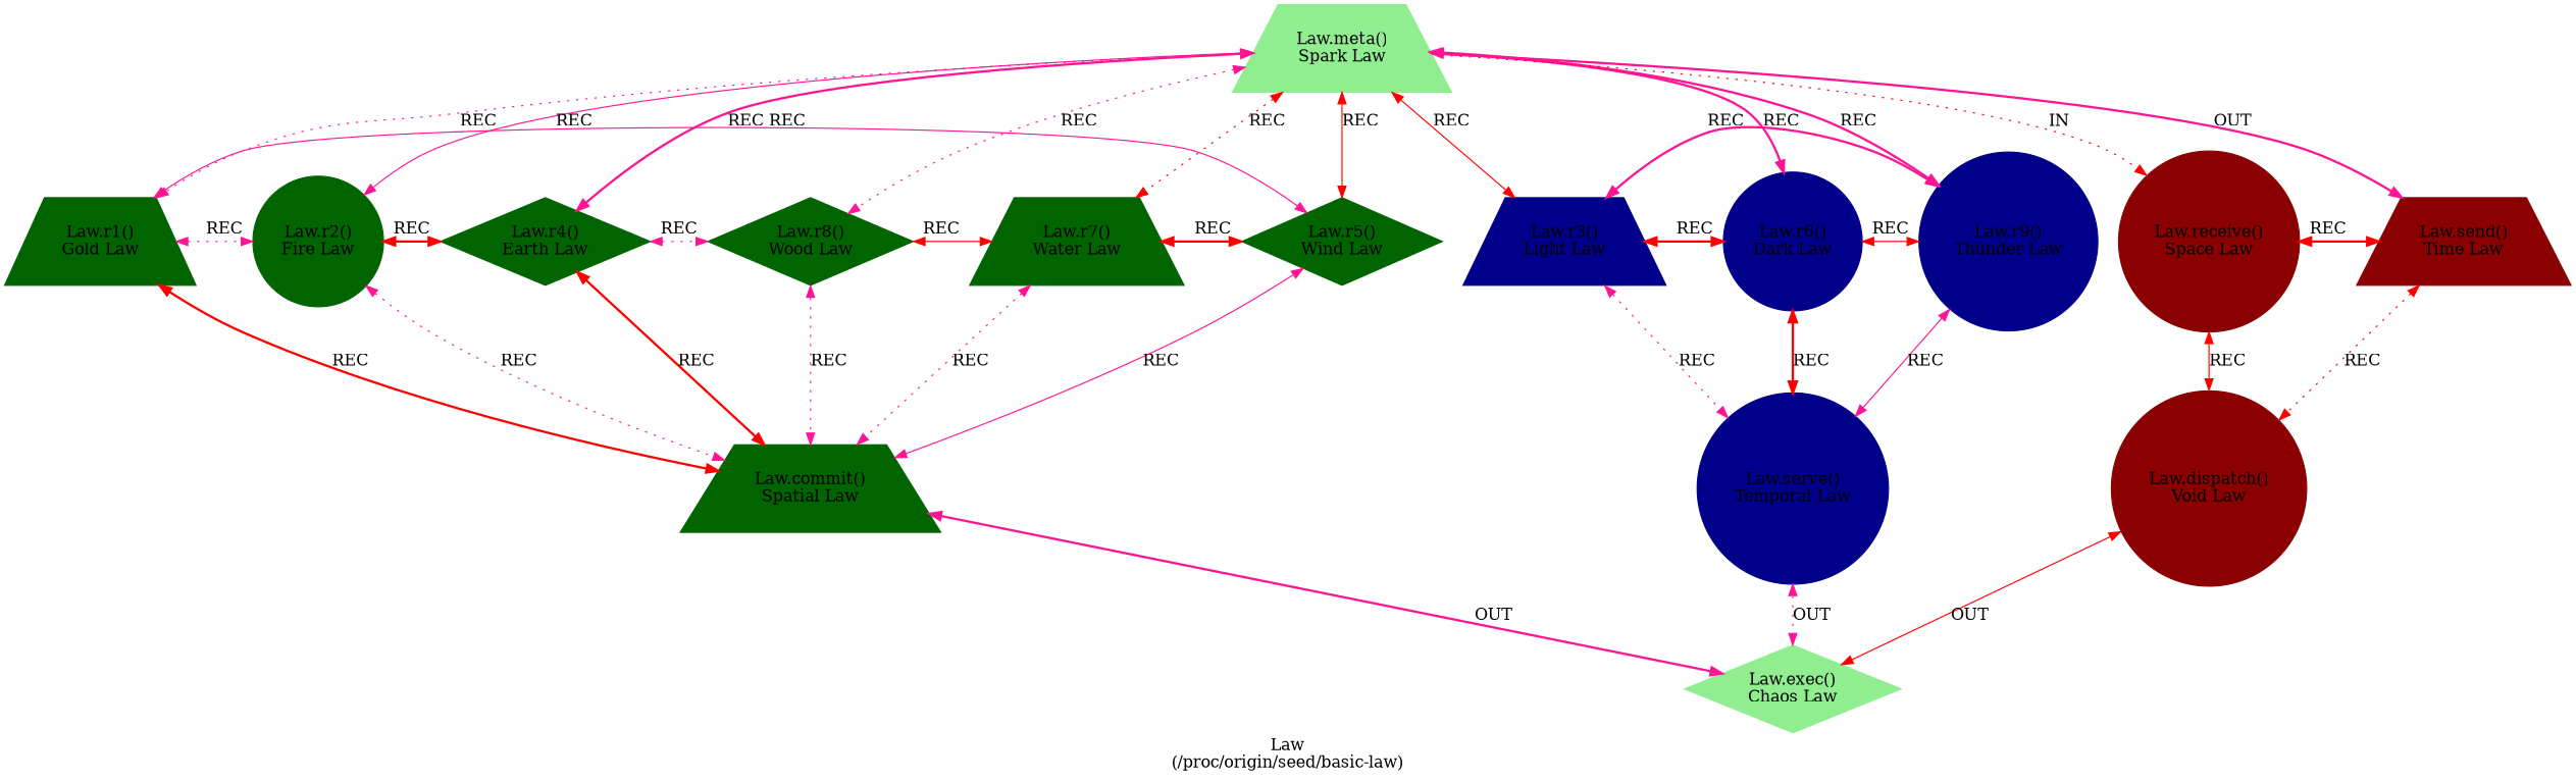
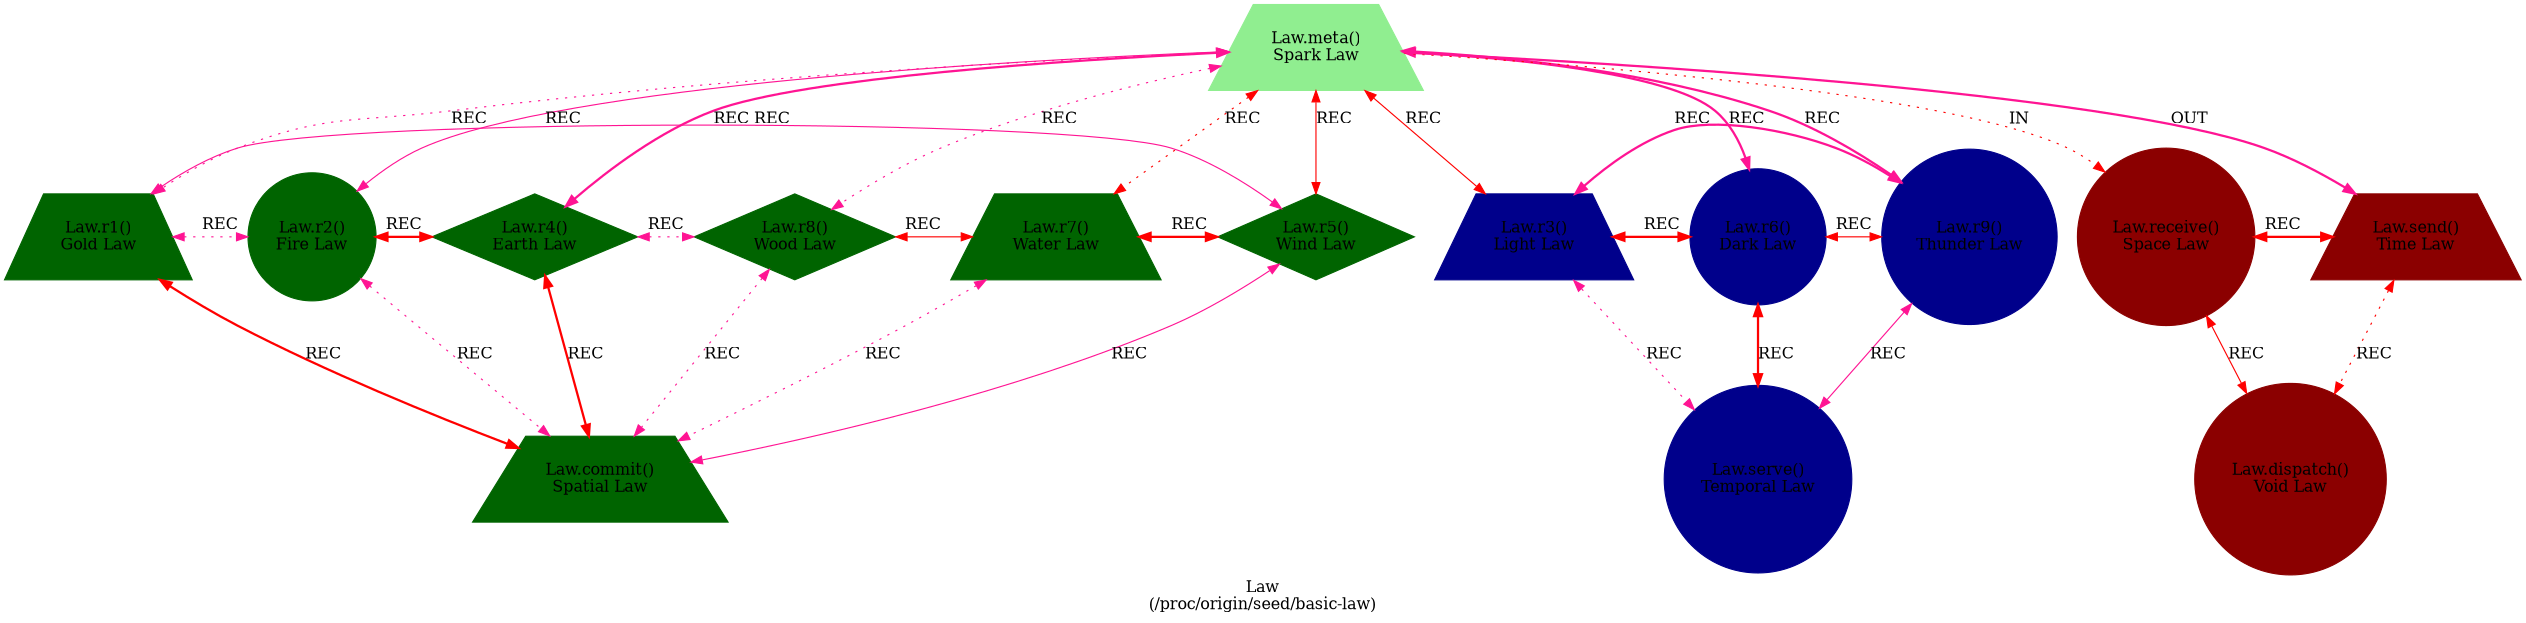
  strict digraph {
    color=lightgray
    label="Law\n(/proc/origin/seed/basic-law)"
    style=filled
    node [color=darkgreen shape=trapezium style=filled]
    edge [color=deeppink dir=both style=bold]
    n1 [color=lightgreen label="Law.meta()\nSpark Law"]
    n2 [label="Law.r1()\nGold Law"]
    n3 [label="Law.r2()\nFire Law" shape=circle]
    n4 [label="Law.r4()\nEarth Law" shape=diamond]
    n5 [label="Law.r8()\nWood Law" shape=diamond]
    n6 [label="Law.r7()\nWater Law"]
    n7 [label="Law.r5()\nWind Law" shape=diamond]
    n8 [color=darkblue label="Law.r3()\nLight Law"]
    n9 [color=darkblue label="Law.r6()\nDark Law" shape=circle]
    n10 [color=darkblue label="Law.r9()\nThunder Law" shape=circle]
    n11 [color=darkred label="Law.receive()\nSpace Law" shape=circle]
    n12 [color=darkred label="Law.send()\nTime Law"]
    n13 [label="Law.commit()\nSpatial Law"]
    n14 [color=darkblue label="Law.serve()\nTemporal Law" shape=circle]
    n15 [color=darkred label="Law.dispatch()\nVoid Law" shape=circle]
-   n16 [color=lightgreen label="Law.exec()\nChaos Law" shape=diamond]
    n1 -> n2 [label=REC style=dotted]
    n1 -> n3 [label=REC style=solid]
    n1 -> n4 [label=REC]
    n1 -> n5 [label=REC style=dotted]
    n1 -> n6 [color=red label=REC style=dotted]
    n1 -> n7 [color=red label=REC style=solid]
    n1 -> n8 [color=red label=REC style=solid]
    n1 -> n9 [label=REC]
    n1 -> n10 [label=REC]
    n1 -> n11 [color=red label=IN style=dotted dir=""]
    n1 -> n12 [label=OUT dir=""]
    n2 -> n3 [constraint=false label=REC style=dotted]
    n2 -> n13 [color=red label=REC]
    n3 -> n4 [color=red constraint=false label=REC]
    n3 -> n13 [label=REC style=dotted]
    n4 -> n5 [constraint=false label=REC style=dotted]
    n4 -> n13 [color=red label=REC]
    n5 -> n6 [color=red constraint=false label=REC style=solid]
    n5 -> n13 [label=REC style=dotted]
    n6 -> n7 [color=red constraint=false label=REC]
    n6 -> n13 [label=REC style=dotted]
    n7 -> n2 [constraint=false label=REC style=solid]
    n7 -> n13 [label=REC style=solid]
    n8 -> n9 [color=red constraint=false label=REC]
    n8 -> n14 [label=REC style=dotted]
    n9 -> n10 [color=red constraint=false label=REC style=solid]
    n9 -> n14 [color=red label=REC]
    n10 -> n8 [constraint=false label=REC]
    n10 -> n14 [label=REC style=solid]
    n11 -> n12 [color=red constraint=false label=REC]
    n11 -> n15 [color=red label=REC style=solid]
    n12 -> n15 [color=red label=REC style=dotted]
-   n13 -> n16 [label=OUT]
-   n14 -> n16 [label=OUT style=dotted]
-   n15 -> n16 [color=red label=OUT style=solid]
  }
